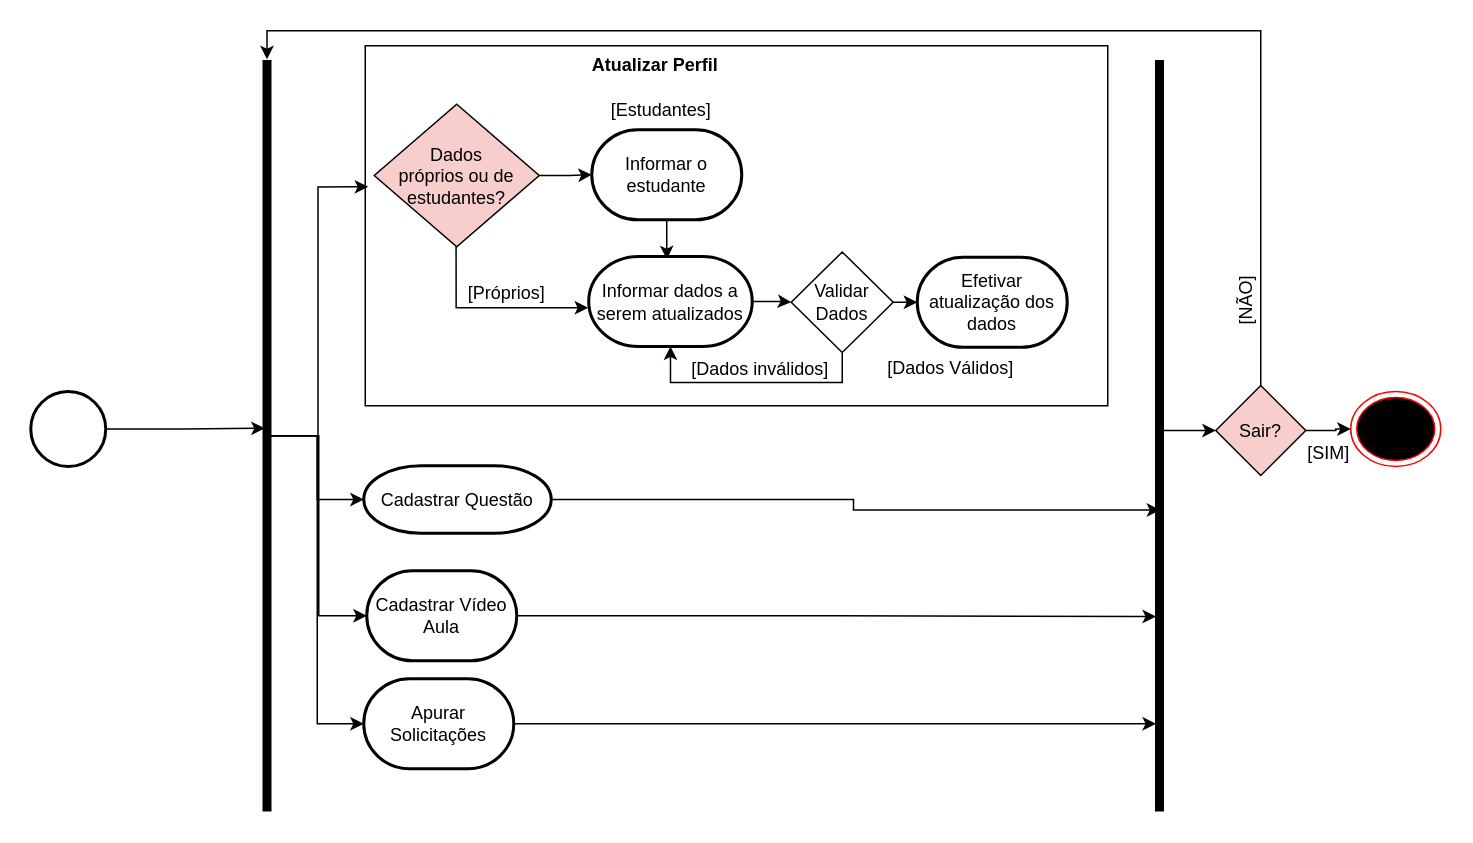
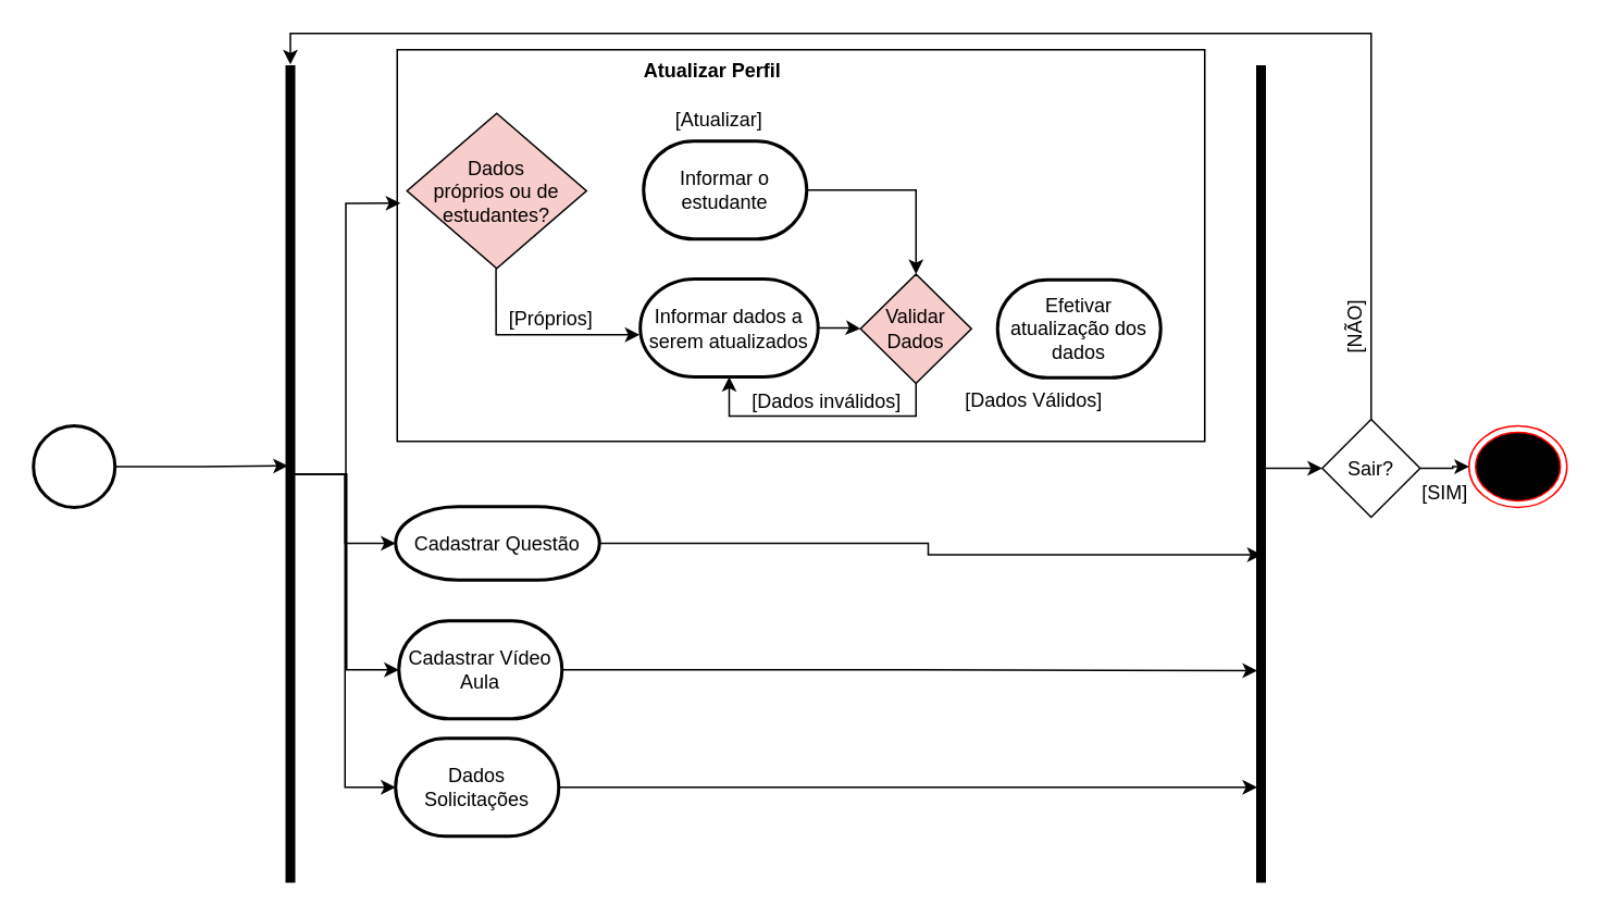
  <mxCell id="0" />
  <mxCell id="1" parent="0" />
  <mxCell id="2" value="" style="rounded=0;whiteSpace=wrap;html=1;" vertex="1" parent="1"><mxGeometry x="243" y="30" width="495" height="240" as="geometry" /></mxCell>
  <mxCell id="3" style="edgeStyle=orthogonalEdgeStyle;rounded=0;orthogonalLoop=1;jettySize=auto;html=1;entryX=0.2;entryY=0.49;entryDx=0;entryDy=0;entryPerimeter=0;" edge="1" parent="1" source="4" target="10"><mxGeometry relative="1" as="geometry" /></mxCell>
  <mxCell id="4" value="" style="strokeWidth=2;html=1;shape=mxgraph.flowchart.start_2;whiteSpace=wrap;" vertex="1" parent="1"><mxGeometry x="20" y="260.5" width="50" height="50" as="geometry" /></mxCell>
  <mxCell id="5" value="" style="ellipse;html=1;shape=endState;fillColor=#000000;strokeColor=#ff0000;" vertex="1" parent="1"><mxGeometry x="900" y="260.5" width="60" height="50" as="geometry" /></mxCell>
  <mxCell id="6" style="edgeStyle=orthogonalEdgeStyle;rounded=0;orthogonalLoop=1;jettySize=auto;html=1;entryX=0.004;entryY=0.392;entryDx=0;entryDy=0;entryPerimeter=0;" edge="1" parent="1" source="10" target="2"><mxGeometry relative="1" as="geometry" /></mxCell>
  <mxCell id="7" style="edgeStyle=orthogonalEdgeStyle;rounded=0;orthogonalLoop=1;jettySize=auto;html=1;entryX=0;entryY=0.5;entryDx=0;entryDy=0;entryPerimeter=0;" edge="1" parent="1" source="10" target="30"><mxGeometry relative="1" as="geometry" /></mxCell>
  <mxCell id="8" style="edgeStyle=orthogonalEdgeStyle;rounded=0;orthogonalLoop=1;jettySize=auto;html=1;entryX=0;entryY=0.5;entryDx=0;entryDy=0;entryPerimeter=0;" edge="1" parent="1" source="10" target="32"><mxGeometry relative="1" as="geometry" /></mxCell>
  <mxCell id="9" style="edgeStyle=orthogonalEdgeStyle;rounded=0;orthogonalLoop=1;jettySize=auto;html=1;entryX=0;entryY=0.5;entryDx=0;entryDy=0;entryPerimeter=0;" edge="1" parent="1" source="10" target="34"><mxGeometry relative="1" as="geometry" /></mxCell>
  <mxCell id="10" value="" style="html=1;points=[];perimeter=orthogonalPerimeter;fillColor=strokeColor;" vertex="1" parent="1"><mxGeometry x="175" y="40" width="5" height="500" as="geometry" /></mxCell>
  <mxCell id="11" value="&lt;b&gt;Atualizar Perfil&lt;/b&gt;" style="text;html=1;align=center;verticalAlign=middle;resizable=0;points=[];autosize=1;strokeColor=none;fillColor=none;" vertex="1" parent="1"><mxGeometry x="381" y="28" width="110" height="30" as="geometry" /></mxCell>
  <mxCell id="12" style="edgeStyle=orthogonalEdgeStyle;rounded=0;orthogonalLoop=1;jettySize=auto;html=1;entryX=0;entryY=0.5;entryDx=0;entryDy=0;" edge="1" parent="1" source="13" target="37"><mxGeometry relative="1" as="geometry"><Array as="points"><mxPoint x="795" y="287" /></Array></mxGeometry></mxCell>
  <mxCell id="13" value="" style="html=1;points=[];perimeter=orthogonalPerimeter;fillColor=strokeColor;" vertex="1" parent="1"><mxGeometry x="770" y="40" width="5" height="500" as="geometry" /></mxCell>
- <mxCell id="14" value="" style="edgeStyle=orthogonalEdgeStyle;rounded=0;orthogonalLoop=1;jettySize=auto;html=1;" edge="1" parent="1" source="16" target="19"><mxGeometry relative="1" as="geometry" /></mxCell>
  <mxCell id="15" style="edgeStyle=orthogonalEdgeStyle;rounded=0;orthogonalLoop=1;jettySize=auto;html=1;entryX=0.006;entryY=0.62;entryDx=0;entryDy=0;entryPerimeter=0;exitX=0.505;exitY=1.031;exitDx=0;exitDy=0;exitPerimeter=0;" edge="1" parent="1"><mxGeometry relative="1" as="geometry"><mxPoint x="303.55" y="163.945" as="sourcePoint" /><mxPoint x="391.59" y="204.7" as="targetPoint" /><Array as="points"><mxPoint x="303.99" y="204.5" /></Array></mxGeometry></mxCell>
  <mxCell id="16" value="Dados &lt;br&gt;próprios&amp;nbsp;ou de &lt;br&gt;estudantes?" style="rhombus;whiteSpace=wrap;html=1;fillColor=#f8cecc;" vertex="1" parent="1"><mxGeometry x="249" y="69" width="110" height="95" as="geometry" /></mxCell>
  <mxCell id="17" value="[Próprios]" style="text;html=1;align=center;verticalAlign=middle;resizable=0;points=[];autosize=1;strokeColor=none;fillColor=none;rotation=0;" vertex="1" parent="1"><mxGeometry x="301.99" y="179.5" width="70" height="30" as="geometry" /></mxCell>
- <mxCell id="18" style="edgeStyle=orthogonalEdgeStyle;rounded=0;orthogonalLoop=1;jettySize=auto;html=1;entryX=0.478;entryY=0.03;entryDx=0;entryDy=0;entryPerimeter=0;" edge="1" parent="1" source="19" target="22"><mxGeometry relative="1" as="geometry" /></mxCell>
+ <mxCell id="18" style="edgeStyle=orthogonalEdgeStyle;rounded=0;orthogonalLoop=1;jettySize=auto;html=1;" edge="1" parent="1" source="19" target="25"><mxGeometry relative="1" as="geometry" /></mxCell>
  <mxCell id="19" value="Informar o estudante" style="strokeWidth=2;html=1;shape=mxgraph.flowchart.terminator;whiteSpace=wrap;" vertex="1" parent="1"><mxGeometry x="394" y="86" width="100" height="60" as="geometry" /></mxCell>
- <mxCell id="20" value="[Estudantes]" style="text;html=1;align=center;verticalAlign=middle;resizable=0;points=[];autosize=1;strokeColor=none;fillColor=none;" vertex="1" parent="1"><mxGeometry x="395" y="58" width="90" height="30" as="geometry" /></mxCell>
+ <mxCell id="20" value="[Atualizar]" style="text;html=1;align=center;verticalAlign=middle;resizable=0;points=[];autosize=1;strokeColor=none;fillColor=none;" vertex="1" parent="1"><mxGeometry x="395" y="58" width="90" height="30" as="geometry" /></mxCell>
  <mxCell id="21" style="edgeStyle=orthogonalEdgeStyle;rounded=0;orthogonalLoop=1;jettySize=auto;html=1;entryX=0;entryY=0.5;entryDx=0;entryDy=0;" edge="1" parent="1" source="22" target="25"><mxGeometry relative="1" as="geometry" /></mxCell>
  <mxCell id="22" value="Informar dados a serem atualizados" style="strokeWidth=2;html=1;shape=mxgraph.flowchart.terminator;whiteSpace=wrap;" vertex="1" parent="1"><mxGeometry x="391.99" y="170.5" width="109" height="60" as="geometry" /></mxCell>
  <mxCell id="23" style="edgeStyle=orthogonalEdgeStyle;rounded=0;orthogonalLoop=1;jettySize=auto;html=1;entryX=0.5;entryY=1;entryDx=0;entryDy=0;entryPerimeter=0;" edge="1" parent="1" source="25" target="22"><mxGeometry relative="1" as="geometry"><Array as="points"><mxPoint x="560.99" y="254.5" /><mxPoint x="446.99" y="254.5" /></Array></mxGeometry></mxCell>
- <mxCell id="24" style="edgeStyle=orthogonalEdgeStyle;rounded=0;orthogonalLoop=1;jettySize=auto;html=1;exitX=1;exitY=0.5;exitDx=0;exitDy=0;entryX=0;entryY=0.5;entryDx=0;entryDy=0;entryPerimeter=0;" edge="1" parent="1" source="25" target="27"><mxGeometry relative="1" as="geometry" /></mxCell>
- <mxCell id="25" value="Validar&lt;br&gt;Dados" style="rhombus;whiteSpace=wrap;html=1;" vertex="1" parent="1"><mxGeometry x="526.99" y="167.5" width="68" height="67" as="geometry" /></mxCell>
+ <mxCell id="25" value="Validar&lt;br&gt;Dados" style="rhombus;whiteSpace=wrap;html=1;fillColor=#f8cecc;" vertex="1" parent="1"><mxGeometry x="526.99" y="167.5" width="68" height="67" as="geometry" /></mxCell>
  <mxCell id="26" value="[Dados inválidos]" style="text;html=1;align=center;verticalAlign=middle;resizable=0;points=[];autosize=1;strokeColor=none;fillColor=none;" vertex="1" parent="1"><mxGeometry x="450.99" y="230.5" width="110" height="30" as="geometry" /></mxCell>
  <mxCell id="27" value="Efetivar atualização dos dados" style="strokeWidth=2;html=1;shape=mxgraph.flowchart.terminator;whiteSpace=wrap;" vertex="1" parent="1"><mxGeometry x="610.99" y="171" width="100" height="60" as="geometry" /></mxCell>
  <mxCell id="28" value="[Dados Válidos]" style="text;html=1;align=center;verticalAlign=middle;resizable=0;points=[];autosize=1;strokeColor=none;fillColor=none;" vertex="1" parent="1"><mxGeometry x="578" y="230" width="110" height="30" as="geometry" /></mxCell>
  <mxCell id="29" style="edgeStyle=orthogonalEdgeStyle;rounded=0;orthogonalLoop=1;jettySize=auto;html=1;entryX=0.6;entryY=0.599;entryDx=0;entryDy=0;entryPerimeter=0;" edge="1" parent="1" source="30" target="13"><mxGeometry relative="1" as="geometry" /></mxCell>
  <mxCell id="30" value="Cadastrar Questão" style="strokeWidth=2;html=1;shape=mxgraph.flowchart.terminator;whiteSpace=wrap;" vertex="1" parent="1"><mxGeometry x="242" y="310" width="125" height="45" as="geometry" /></mxCell>
  <mxCell id="31" style="edgeStyle=orthogonalEdgeStyle;rounded=0;orthogonalLoop=1;jettySize=auto;html=1;entryX=0.029;entryY=0.741;entryDx=0;entryDy=0;entryPerimeter=0;" edge="1" parent="1" source="32" target="13"><mxGeometry relative="1" as="geometry" /></mxCell>
  <mxCell id="32" value="Cadastrar Vídeo Aula" style="strokeWidth=2;html=1;shape=mxgraph.flowchart.terminator;whiteSpace=wrap;" vertex="1" parent="1"><mxGeometry x="244" y="380" width="100" height="60" as="geometry" /></mxCell>
  <mxCell id="33" style="edgeStyle=orthogonalEdgeStyle;rounded=0;orthogonalLoop=1;jettySize=auto;html=1;entryX=0.029;entryY=0.884;entryDx=0;entryDy=0;entryPerimeter=0;" edge="1" parent="1" source="34" target="13"><mxGeometry relative="1" as="geometry" /></mxCell>
- <mxCell id="34" value="Apurar Solicitações" style="strokeWidth=2;html=1;shape=mxgraph.flowchart.terminator;whiteSpace=wrap;" vertex="1" parent="1"><mxGeometry x="242" y="452" width="100" height="60" as="geometry" /></mxCell>
+ <mxCell id="34" value="Dados Solicitações" style="strokeWidth=2;html=1;shape=mxgraph.flowchart.terminator;whiteSpace=wrap;" vertex="1" parent="1"><mxGeometry x="242" y="452" width="100" height="60" as="geometry" /></mxCell>
  <mxCell id="35" style="edgeStyle=orthogonalEdgeStyle;rounded=0;orthogonalLoop=1;jettySize=auto;html=1;exitX=1;exitY=0.5;exitDx=0;exitDy=0;" edge="1" parent="1" source="37" target="5"><mxGeometry relative="1" as="geometry" /></mxCell>
  <mxCell id="36" style="edgeStyle=orthogonalEdgeStyle;rounded=0;orthogonalLoop=1;jettySize=auto;html=1;entryX=0.5;entryY=-0.002;entryDx=0;entryDy=0;entryPerimeter=0;exitX=0.5;exitY=0;exitDx=0;exitDy=0;" edge="1" parent="1" source="37" target="10"><mxGeometry relative="1" as="geometry"><Array as="points"><mxPoint x="840" y="20" /><mxPoint x="178" y="20" /></Array></mxGeometry></mxCell>
- <mxCell id="37" value="Sair?" style="rhombus;whiteSpace=wrap;html=1;fillColor=#f8cecc;" vertex="1" parent="1"><mxGeometry x="810" y="256.5" width="60" height="60" as="geometry" /></mxCell>
+ <mxCell id="37" value="Sair?" style="rhombus;whiteSpace=wrap;html=1;" vertex="1" parent="1"><mxGeometry x="810" y="256.5" width="60" height="60" as="geometry" /></mxCell>
  <mxCell id="38" value="[SIM]" style="text;html=1;align=center;verticalAlign=middle;resizable=0;points=[];autosize=1;strokeColor=none;fillColor=none;" vertex="1" parent="1"><mxGeometry x="860" y="286.5" width="50" height="30" as="geometry" /></mxCell>
  <mxCell id="39" value="[NÃO]" style="text;html=1;align=center;verticalAlign=middle;resizable=0;points=[];autosize=1;strokeColor=none;fillColor=none;rotation=-90;" vertex="1" parent="1"><mxGeometry x="800" y="185.5" width="60" height="30" as="geometry" /></mxCell>
